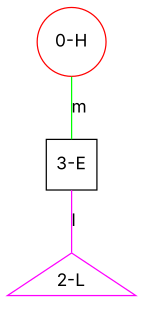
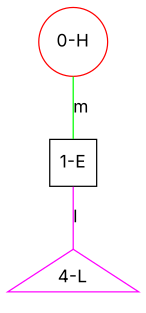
  graph {
    fontname=Inter
    node [fontname=Inter]
    edge [fontname=Inter]
    n1 [color=red label="0-H" shape=circle]
-   n2 [color=black label="3-E" shape=square]
-   n3 [color=magenta label="2-L" shape=triangle]
+   n2 [color=black label="1-E" shape=square]
+   n3 [color=magenta label="4-L" shape=triangle]
    n1 -- n2 [color=green label=m]
    n2 -- n3 [color=magenta label=l]
  }
